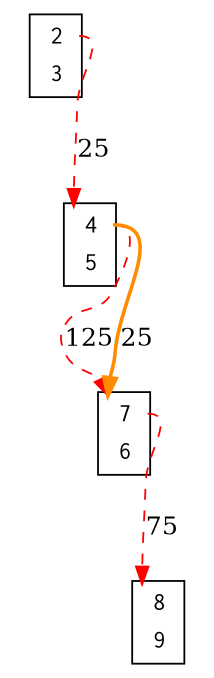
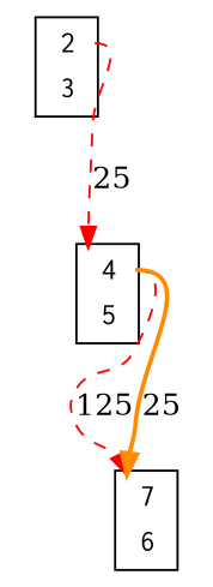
  digraph {
    node [color=black fillcolor=white fontname=Courier shape=plaintext style=filled]
    edge [color=red headport=port_0x7febb631fd90_in style=dashed tailport=port_0x7febb63a7280_out]
    n1 [label=<<TABLE bgcolor = "white"> <TR><TD BORDER = "0" PORT = "port_0x7febb631fd00_in"></TD><TD BORDER = "0" PORT = "port_">2</TD><TD BORDER = "0" PORT = "port_0x7febb631fd00_out"></TD></TR> <TR><TD BORDER = "0" PORT = "port_0x7febb54101f0_out"></TD><TD BORDER = "0" PORT = "port_">3</TD><TD BORDER = "0" PORT = "port_0x7febb54101f0_in"></TD></TR> </TABLE>>]
    n2 [label=<<TABLE bgcolor = "white"> <TR><TD BORDER = "0" PORT = "port_0x7febb63a7280_in"></TD><TD BORDER = "0" PORT = "port_">4</TD><TD BORDER = "0" PORT = "port_0x7febb63a7280_out"></TD></TR> <TR><TD BORDER = "0" PORT = "port_0x7febb54102b0_out"></TD><TD BORDER = "0" PORT = "port_">5</TD><TD BORDER = "0" PORT = "port_0x7febb54102b0_in"></TD></TR> </TABLE>>]
    n3 [label=<<TABLE bgcolor = "white"> <TR><TD BORDER = "0" PORT = "port_0x7febb631fd90_in"></TD><TD BORDER = "0" PORT = "port_">7</TD><TD BORDER = "0" PORT = "port_0x7febb631fd90_out"></TD></TR> <TR><TD BORDER = "0" PORT = "port_0x7febb58163a0_out"></TD><TD BORDER = "0" PORT = "port_">6</TD><TD BORDER = "0" PORT = "port_0x7febb58163a0_in"></TD></TR> </TABLE>>]
-   n4 [label=<<TABLE bgcolor = "white"> <TR><TD BORDER = "0" PORT = "port_0x7febb63a7ca0_in"></TD><TD BORDER = "0" PORT = "port_">8</TD><TD BORDER = "0" PORT = "port_0x7febb63a7ca0_out"></TD></TR> <TR><TD BORDER = "0" PORT = "port_0x7febb5410100_out"></TD><TD BORDER = "0" PORT = "port_">9</TD><TD BORDER = "0" PORT = "port_0x7febb5410100_in"></TD></TR> </TABLE>>]
    n1 -> n2 [headport=port_0x7febb63a7280_in label=25 tailport=port_0x7febb631fd00_out]
    n2 -> n3 [label=125]
    n2 -> n3 [color=darkorange label=25 style=bold]
-   n3 -> n4 [headport=port_0x7febb63a7ca0_in label=75 tailport=port_0x7febb631fd90_out]
  }
